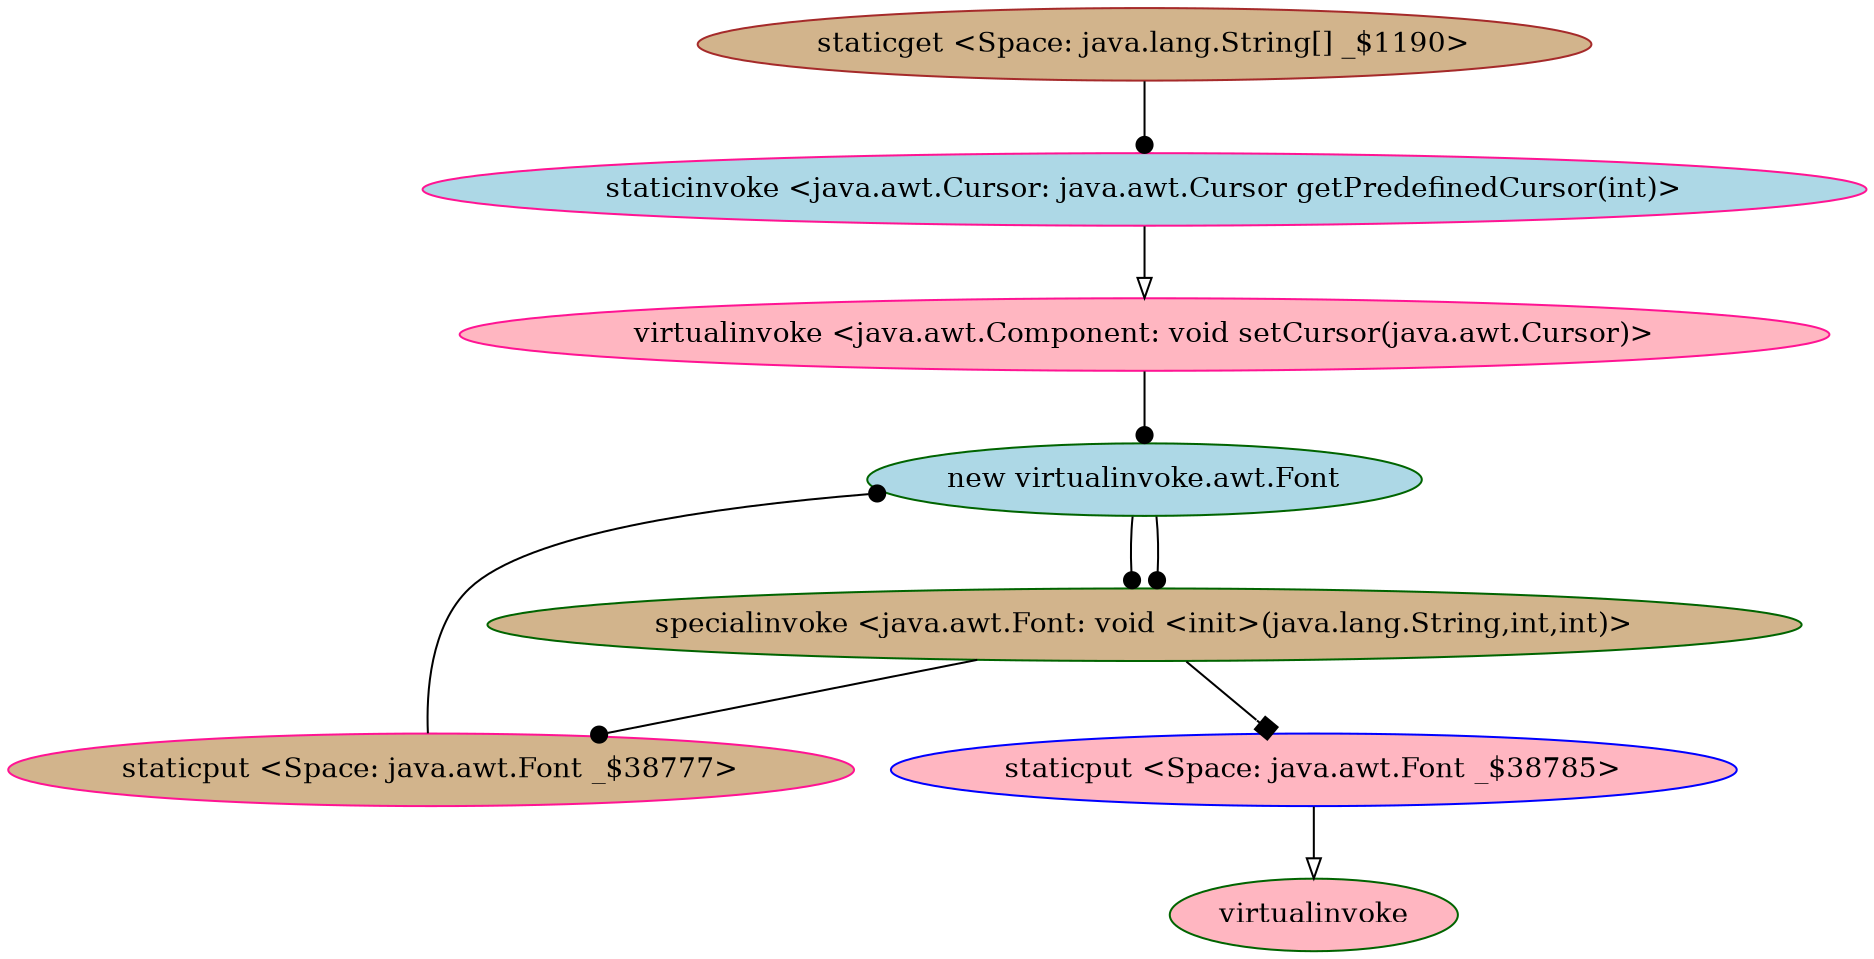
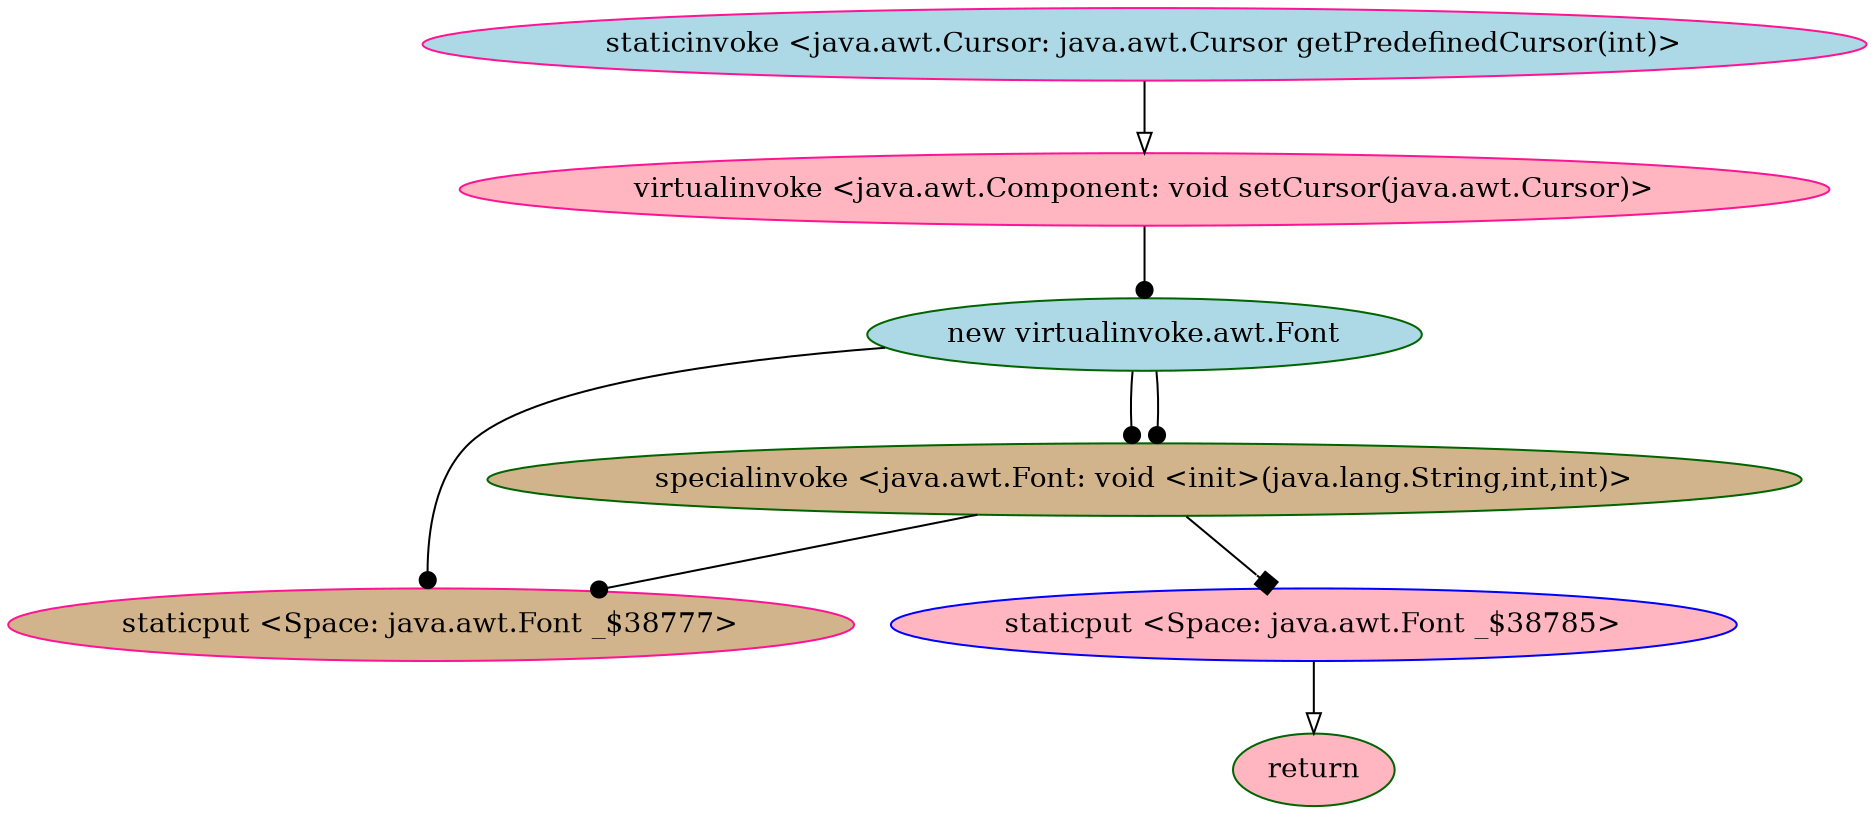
  digraph {
    node [color=deeppink fillcolor=tan style=filled]
    edge [arrowhead=dot]
-   "staticget <Space: java.lang.String[] _$1190>" [color=brown]
    "staticinvoke <java.awt.Cursor: java.awt.Cursor getPredefinedCursor(int)>" [fillcolor=lightblue]
    "virtualinvoke <java.awt.Component: void setCursor(java.awt.Cursor)>" [fillcolor=lightpink]
    n4 [color=darkgreen fillcolor=lightblue label="new virtualinvoke.awt.Font"]
    "specialinvoke <java.awt.Font: void <init>(java.lang.String,int,int)>" [color=darkgreen]
    "staticput <Space: java.awt.Font _$38777>"
    "staticput <Space: java.awt.Font _$38785>" [color=blue fillcolor=lightpink]
-   return [color=darkgreen fillcolor=lightpink label=virtualinvoke]
-   "staticget <Space: java.lang.String[] _$1190>" -> "staticinvoke <java.awt.Cursor: java.awt.Cursor getPredefinedCursor(int)>"
+   return [color=darkgreen fillcolor=lightpink]
    "staticinvoke <java.awt.Cursor: java.awt.Cursor getPredefinedCursor(int)>" -> "virtualinvoke <java.awt.Component: void setCursor(java.awt.Cursor)>" [arrowhead=onormal]
    "virtualinvoke <java.awt.Component: void setCursor(java.awt.Cursor)>" -> n4
    n4 -> "specialinvoke <java.awt.Font: void <init>(java.lang.String,int,int)>"
    n4 -> "specialinvoke <java.awt.Font: void <init>(java.lang.String,int,int)>"
    "specialinvoke <java.awt.Font: void <init>(java.lang.String,int,int)>" -> "staticput <Space: java.awt.Font _$38777>"
    "specialinvoke <java.awt.Font: void <init>(java.lang.String,int,int)>" -> "staticput <Space: java.awt.Font _$38785>" [arrowhead=box]
-   "staticput <Space: java.awt.Font _$38777>" -> n4
+   n4 -> "staticput <Space: java.awt.Font _$38777>"
    "staticput <Space: java.awt.Font _$38785>" -> return [arrowhead=onormal]
  }
